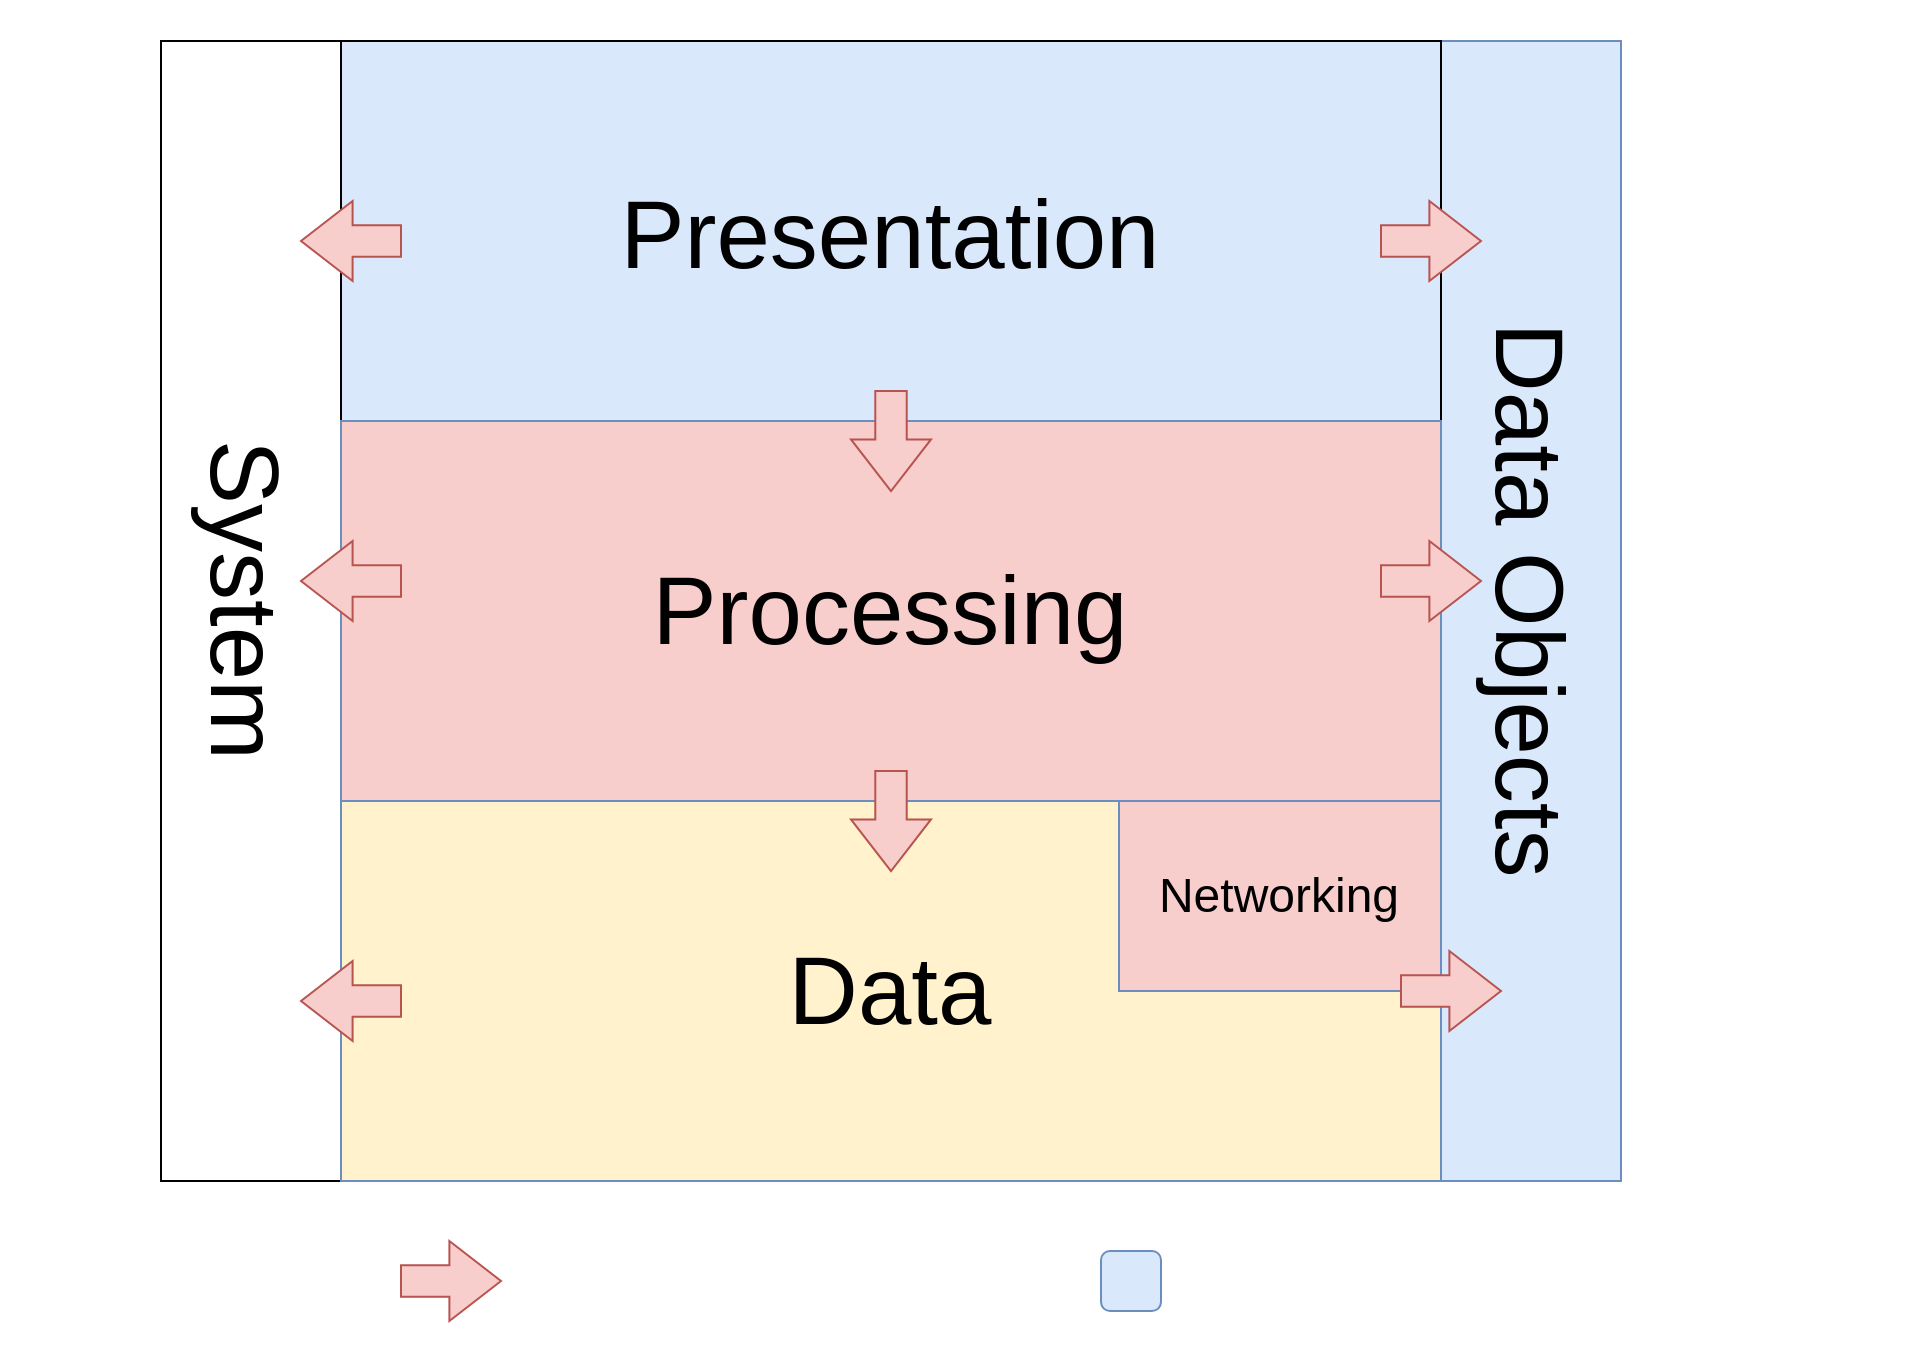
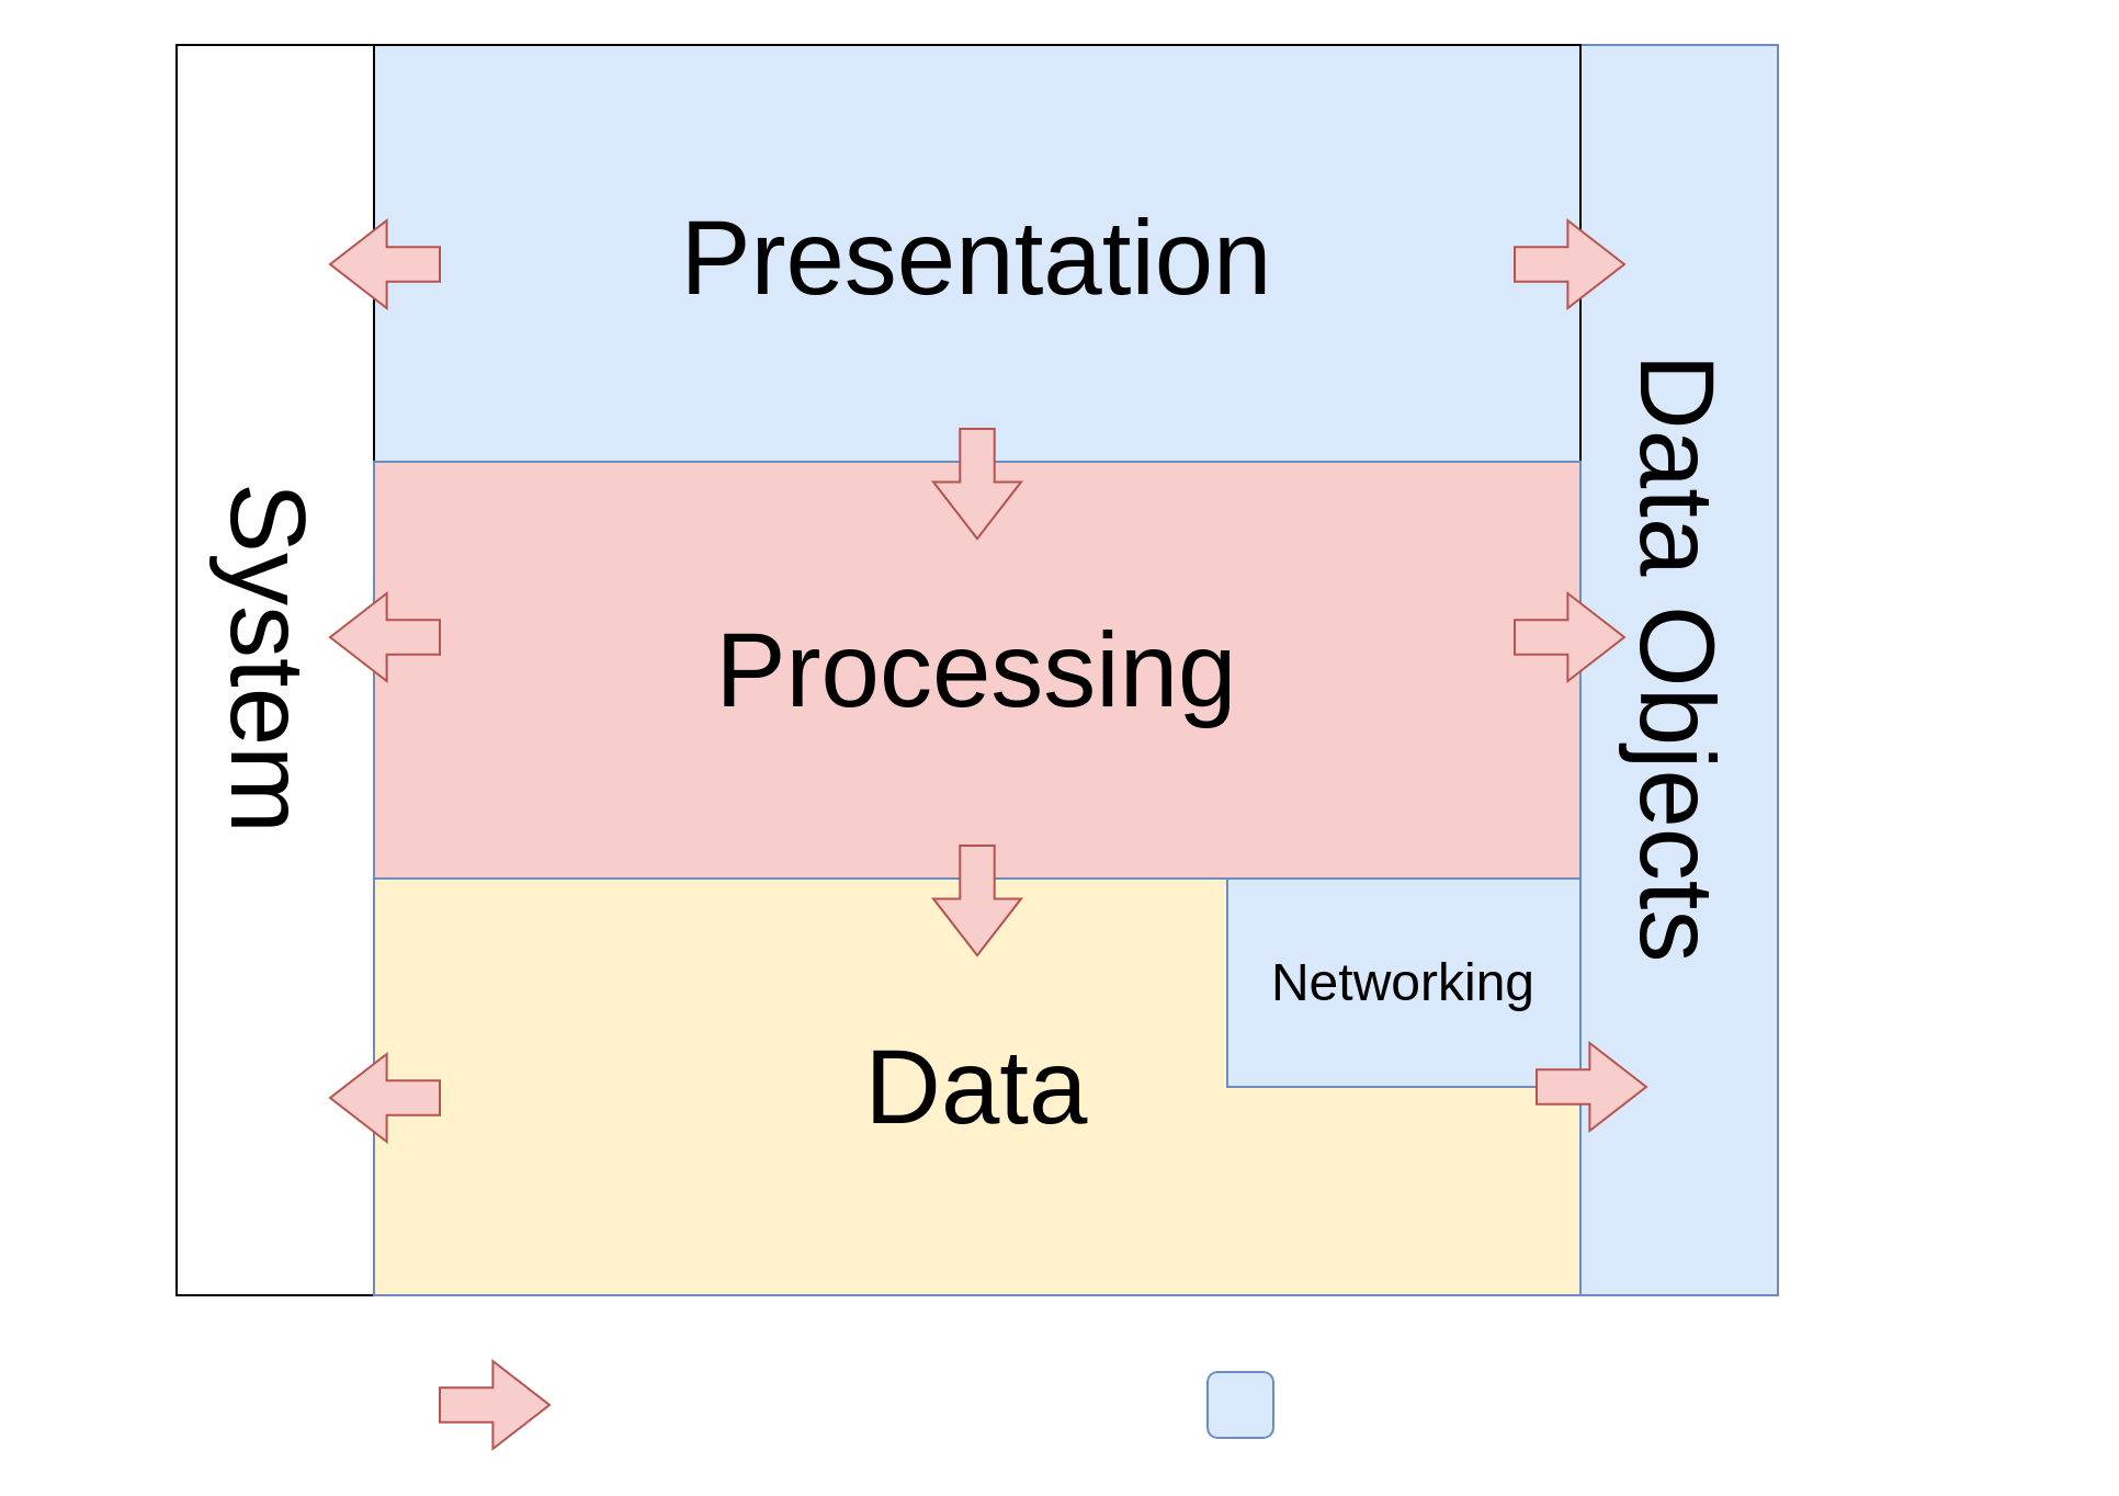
  <mxCell id="0" />
  <mxCell id="1" parent="0" />
  <mxCell id="2" value="" style="whiteSpace=wrap;html=1;aspect=fixed;" parent="1" vertex="1"><mxGeometry x="170" y="20" width="570" height="570" as="geometry" /></mxCell>
  <mxCell id="3" value="" style="rounded=0;whiteSpace=wrap;html=1;" parent="1" vertex="1"><mxGeometry x="80" y="20" width="90" height="570" as="geometry" /></mxCell>
  <mxCell id="4" value="" style="rounded=0;whiteSpace=wrap;html=1;fillColor=#dae8fc;strokeColor=#6c8ebf;" parent="1" vertex="1"><mxGeometry x="720" y="20" width="90" height="570" as="geometry" /></mxCell>
  <mxCell id="5" value="&lt;font style=&quot;font-size: 48px&quot;&gt;Presentation&lt;/font&gt;" style="rounded=0;whiteSpace=wrap;html=1;fontSize=54;fillColor=#dae8fc;" parent="1" vertex="1"><mxGeometry x="170" y="20" width="550" height="190" as="geometry" /></mxCell>
  <mxCell id="6" value="Processing" style="rounded=0;whiteSpace=wrap;html=1;fontSize=48;fillColor=#f8cecc;strokeColor=#6c8ebf;" parent="1" vertex="1"><mxGeometry x="170" y="210" width="550" height="190" as="geometry" /></mxCell>
  <mxCell id="7" value="Data" style="rounded=0;whiteSpace=wrap;html=1;fontSize=48;fillColor=#fff2cc;strokeColor=#6c8ebf;" parent="1" vertex="1"><mxGeometry x="170" y="400" width="550" height="190" as="geometry" /></mxCell>
  <mxCell id="8" value="System" style="text;html=1;strokeColor=none;fillColor=none;align=center;verticalAlign=middle;whiteSpace=wrap;rounded=0;fontSize=48;rotation=90;" parent="1" vertex="1"><mxGeometry x="20" y="290" width="205" height="20" as="geometry" /></mxCell>
  <mxCell id="9" value="Data Objects" style="text;html=1;strokeColor=none;fillColor=none;align=center;verticalAlign=middle;whiteSpace=wrap;rounded=0;fontSize=48;rotation=90;" parent="1" vertex="1"><mxGeometry x="586.25" y="290" width="357.5" height="20" as="geometry" /></mxCell>
  <mxCell id="10" value="" style="shape=singleArrow;direction=east;whiteSpace=wrap;html=1;arrowWidth=0.393;arrowSize=0.516;rotation=90;fillColor=#f8cecc;strokeColor=#b85450;" parent="1" vertex="1"><mxGeometry x="420" y="200" width="50" height="40" as="geometry" /></mxCell>
  <mxCell id="11" value="" style="shape=singleArrow;direction=east;whiteSpace=wrap;html=1;arrowWidth=0.393;arrowSize=0.516;rotation=90;fillColor=#f8cecc;strokeColor=#b85450;" parent="1" vertex="1"><mxGeometry x="420" y="390" width="50" height="40" as="geometry" /></mxCell>
  <mxCell id="12" value="" style="shape=singleArrow;direction=east;whiteSpace=wrap;html=1;arrowWidth=0.393;arrowSize=0.516;rotation=0;fillColor=#f8cecc;strokeColor=#b85450;" parent="1" vertex="1"><mxGeometry x="690" y="100" width="50" height="40" as="geometry" /></mxCell>
  <mxCell id="13" value="" style="shape=singleArrow;direction=east;whiteSpace=wrap;html=1;arrowWidth=0.393;arrowSize=0.516;rotation=0;fillColor=#f8cecc;strokeColor=#b85450;" parent="1" vertex="1"><mxGeometry x="690" y="270" width="50" height="40" as="geometry" /></mxCell>
  <mxCell id="14" value="" style="shape=singleArrow;direction=east;whiteSpace=wrap;html=1;arrowWidth=0.393;arrowSize=0.516;rotation=-180;fillColor=#f8cecc;strokeColor=#b85450;" parent="1" vertex="1"><mxGeometry x="150" y="100" width="50" height="40" as="geometry" /></mxCell>
  <mxCell id="15" value="" style="shape=singleArrow;direction=east;whiteSpace=wrap;html=1;arrowWidth=0.393;arrowSize=0.516;rotation=-180;fillColor=#f8cecc;strokeColor=#b85450;" parent="1" vertex="1"><mxGeometry x="150" y="270" width="50" height="40" as="geometry" /></mxCell>
  <mxCell id="16" value="" style="shape=singleArrow;direction=east;whiteSpace=wrap;html=1;arrowWidth=0.393;arrowSize=0.516;rotation=0;fillColor=#f8cecc;strokeColor=#b85450;" parent="1" vertex="1"><mxGeometry x="200" y="620" width="50" height="40" as="geometry" /></mxCell>
- <mxCell id="17" value="Networking" style="rounded=0;whiteSpace=wrap;html=1;fontSize=24;fontStyle=0;fillColor=#f8cecc;strokeColor=#6c8ebf;" parent="1" vertex="1"><mxGeometry x="559" y="400" width="161" height="95" as="geometry" /></mxCell>
+ <mxCell id="17" value="Networking" style="rounded=0;whiteSpace=wrap;html=1;fontSize=24;fontStyle=0;fillColor=#dae8fc;strokeColor=#6c8ebf;" parent="1" vertex="1"><mxGeometry x="559" y="400" width="161" height="95" as="geometry" /></mxCell>
  <mxCell id="18" value="" style="shape=singleArrow;direction=east;whiteSpace=wrap;html=1;arrowWidth=0.393;arrowSize=0.516;rotation=-180;fillColor=#f8cecc;strokeColor=#b85450;" parent="1" vertex="1"><mxGeometry x="150" y="480" width="50" height="40" as="geometry" /></mxCell>
  <mxCell id="19" value="" style="shape=singleArrow;direction=east;whiteSpace=wrap;html=1;arrowWidth=0.393;arrowSize=0.516;rotation=0;fillColor=#f8cecc;strokeColor=#b85450;" parent="1" vertex="1"><mxGeometry x="700" y="475" width="50" height="40" as="geometry" /></mxCell>
  <mxCell id="20" value="" style="rounded=1;whiteSpace=wrap;html=1;fontSize=24;fillColor=#dae8fc;strokeColor=#6c8ebf;" vertex="1" parent="1"><mxGeometry x="550" y="625" width="30" height="30" as="geometry" /></mxCell>
